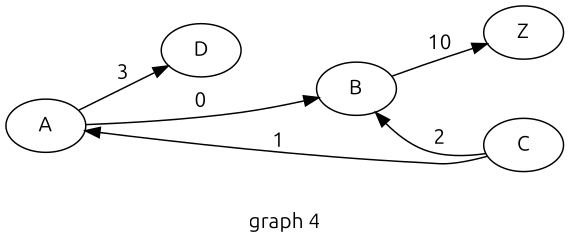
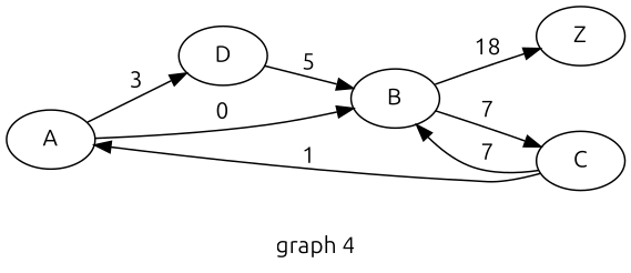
  digraph {
    fontname=Ubuntu
    label="graph 4"
    rankdir=LR
    node [fontname=Ubuntu]
    edge [fontname=Ubuntu]
    A
    D
    B
    Z
    C
    A -> D [label=" 3 "]
    A -> B [label=" 0 "]
-   B -> Z [label=" 10 "]
+   D -> B [label=" 5 "]
+   B -> Z [label=" 18 "]
+   B -> C [label=" 7 "]
    C -> A [label=" 1 "]
-   C -> B [label=" 2 "]
+   C -> B [label=" 7 "]
  }
